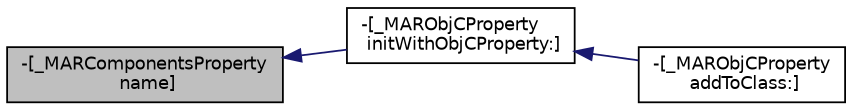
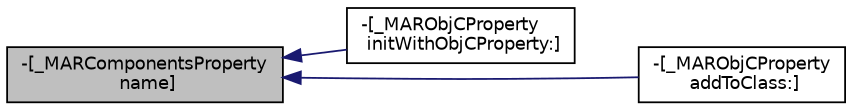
  digraph {
    rankdir=LR
    node [color=black fillcolor=white fontname=Helvetica fontsize=10 shape=record style=filled]
    edge [color=midnightblue dir=back fontname=Helvetica fontsize=10 labelfontname=Helvetica labelfontsize=10 style=solid]
    n1 [fillcolor=grey75 fontcolor=black height=0.2 label="-[_MARComponentsProperty\l name]" width=0.4]
    n2 [height=0.2 label="-[_MARObjCProperty\l initWithObjCProperty:]" width=0.4]
    n3 [height=0.2 label="-[_MARObjCProperty\l addToClass:]" width=0.4]
    n1 -> n2
-   n2 -> n3
+   n1 -> n3
  }
